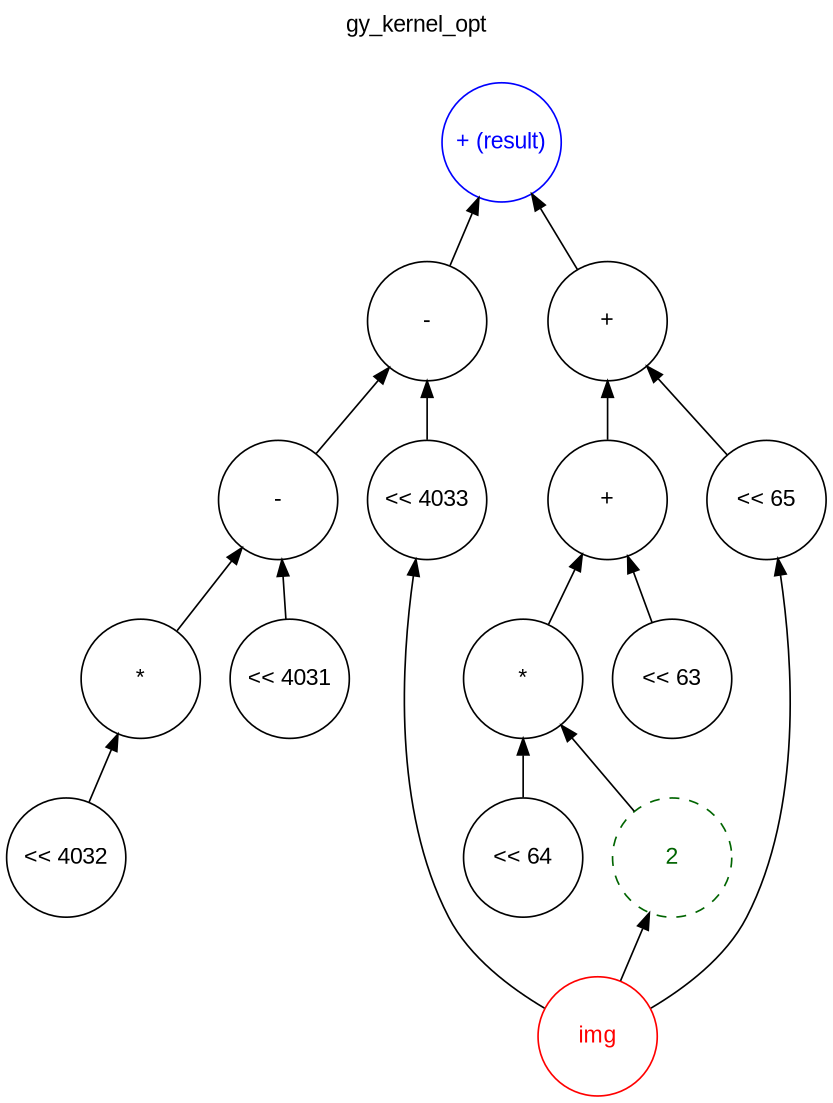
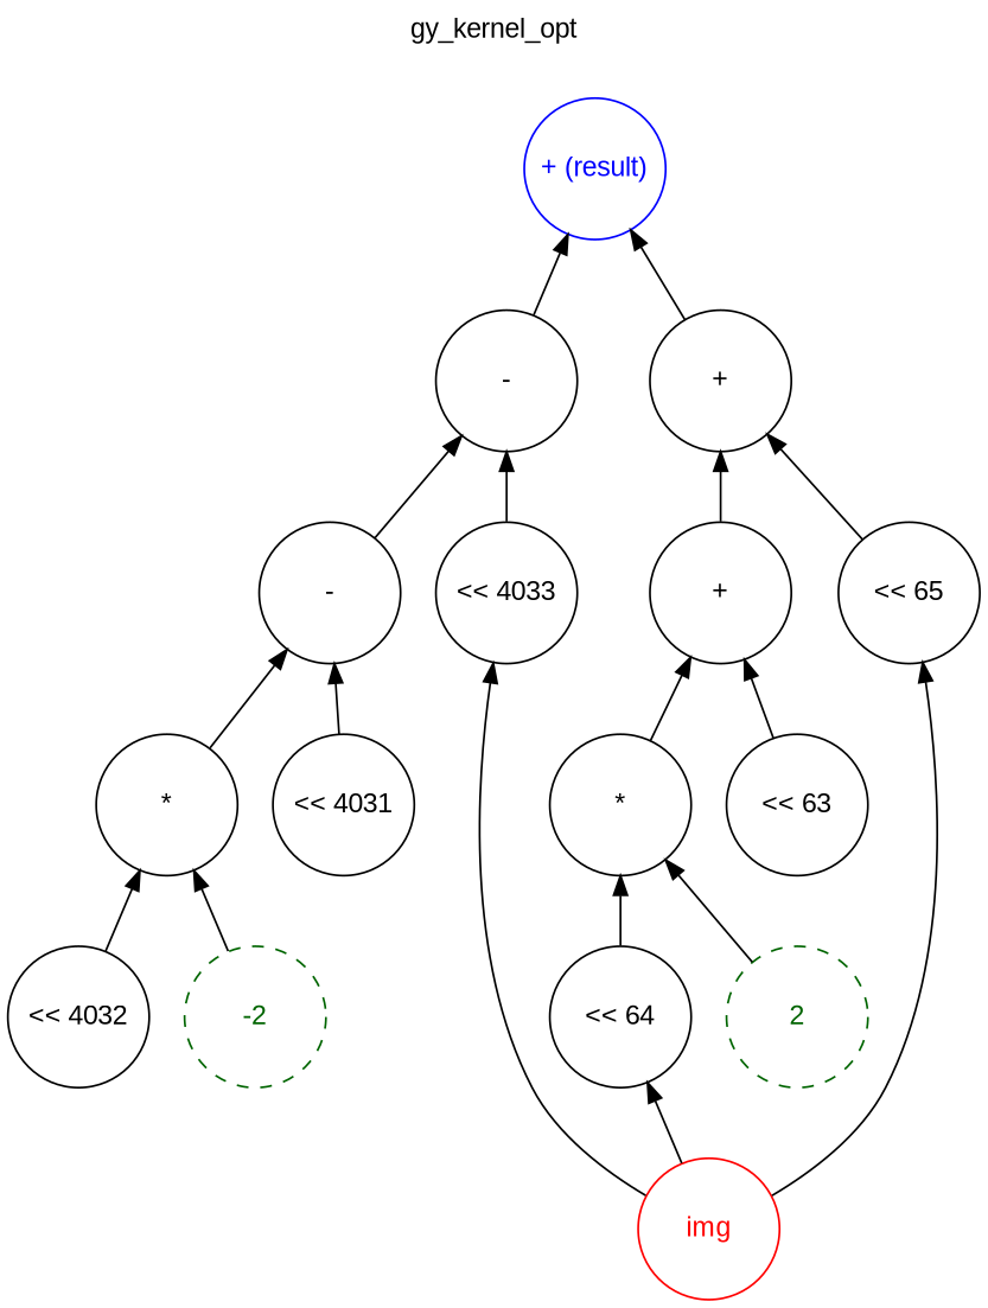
  digraph {
    fontname="Liberation Sans"
    label=gy_kernel_opt
    labelloc=t
    node [color=black fontcolor=black fontname="Liberation Sans" margin=0 shape=circle style=solid]
    edge [dir=back fontname="Liberation Sans"]
    n1 [color=red fontcolor=red label=img width=1]
    n2 [label="<< 4032" width=1]
+   n3 [color=darkgreen fontcolor=darkgreen label=-2 style=dashed width=1]
    n4 [label="*" width=1]
    n5 [label="<< 4031" width=1]
    n6 [label="-" width=1]
    n7 [label="<< 4033" width=1]
    n8 [label="-" width=1]
    n9 [label="<< 64" width=1]
    n10 [color=darkgreen fontcolor=darkgreen label=2 style=dashed width=1]
    n11 [label="*" width=1]
    n12 [label="<< 63" width=1]
    n13 [label="+" width=1]
    n14 [label="<< 65" width=1]
    n15 [label="+" width=1]
    n16 [color=blue fontcolor=blue label="+ (result)" width=1]
    n4 -> n2
+   n4 -> n3
    n6 -> n4
    n6 -> n5
    n7 -> n1
    n8 -> n6
    n8 -> n7
-   n10 -> n1
+   n9 -> n1
    n11 -> n9
    n11 -> n10
    n13 -> n11
    n13 -> n12
    n14 -> n1
    n15 -> n13
    n15 -> n14
    n16 -> n8
    n16 -> n15
  }
